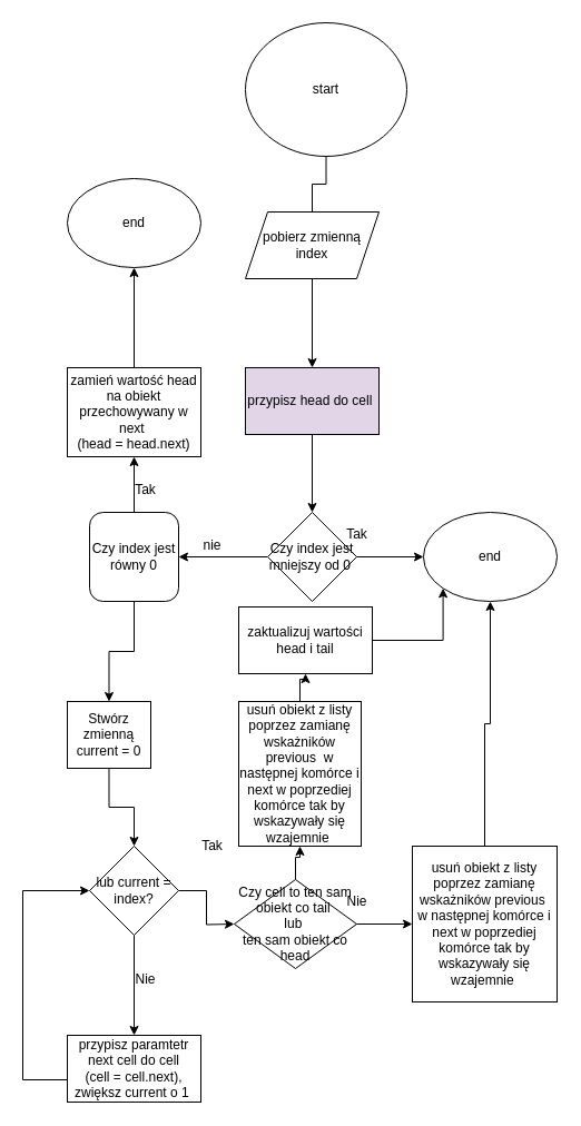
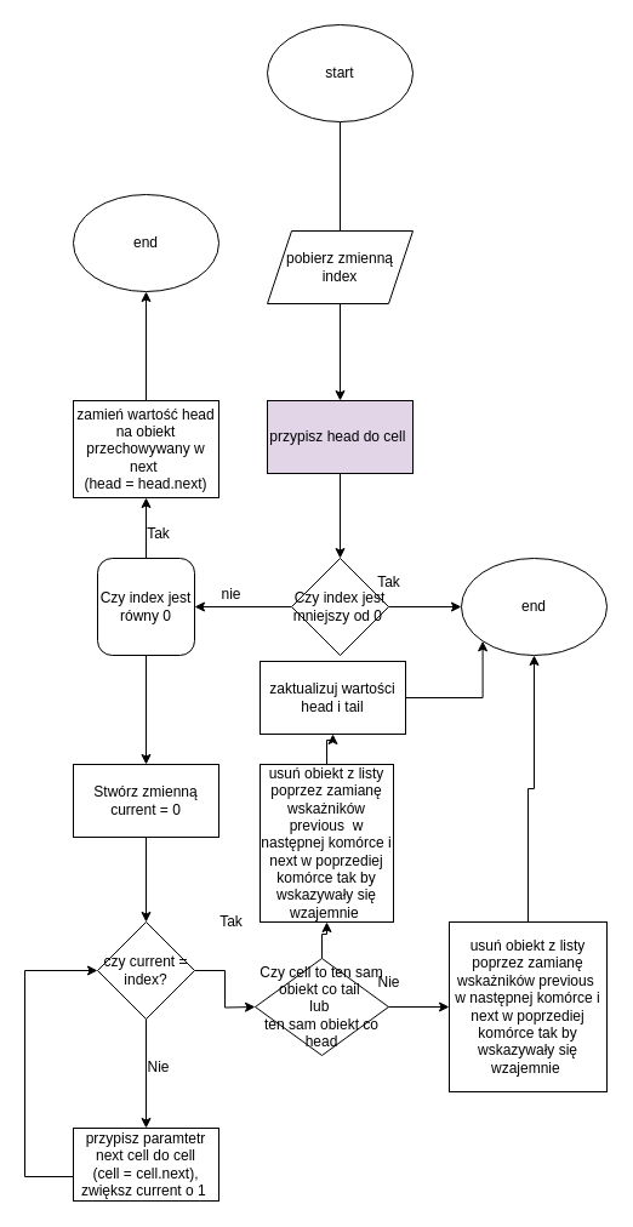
  <mxCell id="0" />
  <mxCell id="1" parent="0" />
  <mxCell id="2" value="" style="edgeStyle=orthogonalEdgeStyle;rounded=0;orthogonalLoop=1;jettySize=auto;html=1;endArrow=none;" parent="1" source="3" target="5" edge="1"><mxGeometry relative="1" as="geometry" /></mxCell>
- <mxCell id="3" value="start" style="ellipse;whiteSpace=wrap;html=1;" parent="1" vertex="1"><mxGeometry x="220" y="20" width="145" height="120" as="geometry" /></mxCell>
+ <mxCell id="3" value="start" style="ellipse;whiteSpace=wrap;html=1;" parent="1" vertex="1"><mxGeometry x="220" y="20" width="120" height="80" as="geometry" /></mxCell>
  <mxCell id="4" value="" style="edgeStyle=orthogonalEdgeStyle;rounded=0;orthogonalLoop=1;jettySize=auto;html=1;" parent="1" source="5" target="7" edge="1"><mxGeometry relative="1" as="geometry" /></mxCell>
  <mxCell id="5" value="pobierz zmienną index" style="shape=parallelogram;perimeter=parallelogramPerimeter;whiteSpace=wrap;html=1;fixedSize=1;" parent="1" vertex="1"><mxGeometry x="220" y="190" width="120" height="60" as="geometry" /></mxCell>
  <mxCell id="6" value="" style="edgeStyle=orthogonalEdgeStyle;rounded=0;orthogonalLoop=1;jettySize=auto;html=1;" parent="1" source="7" target="10" edge="1"><mxGeometry relative="1" as="geometry" /></mxCell>
  <mxCell id="7" value="przypisz head do cell&amp;nbsp;" style="whiteSpace=wrap;html=1;fillColor=#e1d5e7;" parent="1" vertex="1"><mxGeometry x="220" y="330" width="120" height="60" as="geometry" /></mxCell>
  <mxCell id="8" value="" style="edgeStyle=orthogonalEdgeStyle;rounded=0;orthogonalLoop=1;jettySize=auto;html=1;" parent="1" source="10" target="11" edge="1"><mxGeometry relative="1" as="geometry" /></mxCell>
  <mxCell id="9" value="" style="edgeStyle=orthogonalEdgeStyle;rounded=0;orthogonalLoop=1;jettySize=auto;html=1;" parent="1" source="10" target="15" edge="1"><mxGeometry relative="1" as="geometry" /></mxCell>
  <mxCell id="10" value="Czy index jest mniejszy od 0&amp;nbsp;" style="rhombus;whiteSpace=wrap;html=1;" parent="1" vertex="1"><mxGeometry x="240" y="460" width="80" height="80" as="geometry" /></mxCell>
  <mxCell id="11" value="end" style="ellipse;whiteSpace=wrap;html=1;" parent="1" vertex="1"><mxGeometry x="380" y="460" width="120" height="80" as="geometry" /></mxCell>
  <mxCell id="12" value="Tak" style="text;html=1;align=center;verticalAlign=middle;resizable=0;points=[];autosize=1;" parent="1" vertex="1"><mxGeometry x="305" y="470" width="30" height="20" as="geometry" /></mxCell>
  <mxCell id="13" value="" style="edgeStyle=orthogonalEdgeStyle;rounded=0;orthogonalLoop=1;jettySize=auto;html=1;" parent="1" source="15" target="18" edge="1"><mxGeometry relative="1" as="geometry" /></mxCell>
  <mxCell id="14" value="" style="edgeStyle=orthogonalEdgeStyle;rounded=0;orthogonalLoop=1;jettySize=auto;html=1;" parent="1" source="15" target="22" edge="1"><mxGeometry relative="1" as="geometry" /></mxCell>
  <mxCell id="15" value="Czy index jest równy 0" style="whiteSpace=wrap;html=1;rounded=1;" parent="1" vertex="1"><mxGeometry x="80" y="460" width="80" height="80" as="geometry" /></mxCell>
  <mxCell id="16" value="nie" style="text;html=1;align=center;verticalAlign=middle;resizable=0;points=[];autosize=1;" parent="1" vertex="1"><mxGeometry x="175" y="480" width="30" height="20" as="geometry" /></mxCell>
  <mxCell id="17" value="" style="edgeStyle=orthogonalEdgeStyle;rounded=0;orthogonalLoop=1;jettySize=auto;html=1;" parent="1" source="18" target="19" edge="1"><mxGeometry relative="1" as="geometry" /></mxCell>
  <mxCell id="18" value="zamień wartość head na obiekt przechowywany w next&amp;nbsp;&lt;br&gt;(head = head.next)" style="whiteSpace=wrap;html=1;" parent="1" vertex="1"><mxGeometry x="60" y="330" width="120" height="80" as="geometry" /></mxCell>
  <mxCell id="19" value="end" style="ellipse;whiteSpace=wrap;html=1;" parent="1" vertex="1"><mxGeometry x="60" y="160" width="120" height="80" as="geometry" /></mxCell>
  <mxCell id="20" value="Tak" style="text;html=1;align=center;verticalAlign=middle;resizable=0;points=[];autosize=1;" parent="1" vertex="1"><mxGeometry x="115" y="430" width="30" height="20" as="geometry" /></mxCell>
  <mxCell id="21" value="" style="edgeStyle=orthogonalEdgeStyle;rounded=0;orthogonalLoop=1;jettySize=auto;html=1;" parent="1" source="22" target="25" edge="1"><mxGeometry relative="1" as="geometry" /></mxCell>
- <mxCell id="22" value="Stwórz zmienną current = 0" style="whiteSpace=wrap;html=1;" parent="1" vertex="1"><mxGeometry x="60" y="630" width="75" height="60" as="geometry" /></mxCell>
+ <mxCell id="22" value="Stwórz zmienną current = 0" style="whiteSpace=wrap;html=1;" parent="1" vertex="1"><mxGeometry x="60" y="630" width="120" height="60" as="geometry" /></mxCell>
  <mxCell id="23" value="" style="edgeStyle=orthogonalEdgeStyle;rounded=0;orthogonalLoop=1;jettySize=auto;html=1;" parent="1" source="25" target="27" edge="1"><mxGeometry relative="1" as="geometry" /></mxCell>
  <mxCell id="24" style="edgeStyle=orthogonalEdgeStyle;rounded=0;orthogonalLoop=1;jettySize=auto;html=1;" edge="1" parent="1" source="25"><mxGeometry relative="1" as="geometry"><mxPoint x="210" y="830" as="targetPoint" /></mxGeometry></mxCell>
- <mxCell id="25" value="lub current = index?" style="rhombus;whiteSpace=wrap;html=1;" parent="1" vertex="1"><mxGeometry x="80" y="760" width="80" height="80" as="geometry" /></mxCell>
+ <mxCell id="25" value="czy current = index?" style="rhombus;whiteSpace=wrap;html=1;" parent="1" vertex="1"><mxGeometry x="80" y="760" width="80" height="80" as="geometry" /></mxCell>
  <mxCell id="26" style="edgeStyle=orthogonalEdgeStyle;rounded=0;orthogonalLoop=1;jettySize=auto;html=1;entryX=0;entryY=0.5;entryDx=0;entryDy=0;" parent="1" source="27" target="25" edge="1"><mxGeometry relative="1" as="geometry"><mxPoint x="0" y="800" as="targetPoint" /><Array as="points"><mxPoint x="20" y="970" /><mxPoint x="20" y="800" /></Array></mxGeometry></mxCell>
  <mxCell id="27" value="przypisz paramtetr next cell do cell&lt;br&gt;(cell = cell.next),&lt;br&gt;zwiększ current o 1&amp;nbsp;" style="whiteSpace=wrap;html=1;" parent="1" vertex="1"><mxGeometry x="60" y="930" width="120" height="60" as="geometry" /></mxCell>
  <mxCell id="28" value="Nie" style="text;html=1;align=center;verticalAlign=middle;resizable=0;points=[];autosize=1;" parent="1" vertex="1"><mxGeometry x="115" y="870" width="30" height="20" as="geometry" /></mxCell>
  <mxCell id="29" style="edgeStyle=orthogonalEdgeStyle;rounded=0;orthogonalLoop=1;jettySize=auto;html=1;entryX=0.5;entryY=1;entryDx=0;entryDy=0;" parent="1" source="30" target="11" edge="1"><mxGeometry relative="1" as="geometry" /></mxCell>
  <mxCell id="30" value="usuń obiekt z listy poprzez zamianę wskażników previous&amp;nbsp; w następnej komórce i next w poprzediej komórce tak by wskazywały się wzajemnie&amp;nbsp;" style="whiteSpace=wrap;html=1;" parent="1" vertex="1"><mxGeometry x="370" y="760" width="130" height="140" as="geometry" /></mxCell>
  <mxCell id="31" value="Tak" style="text;html=1;align=center;verticalAlign=middle;resizable=0;points=[];autosize=1;" parent="1" vertex="1"><mxGeometry x="175" y="750" width="30" height="20" as="geometry" /></mxCell>
  <mxCell id="32" value="" style="edgeStyle=orthogonalEdgeStyle;rounded=0;orthogonalLoop=1;jettySize=auto;html=1;" edge="1" parent="1" source="34" target="30"><mxGeometry relative="1" as="geometry" /></mxCell>
  <mxCell id="33" value="" style="edgeStyle=orthogonalEdgeStyle;rounded=0;orthogonalLoop=1;jettySize=auto;html=1;" edge="1" parent="1" source="34" target="37"><mxGeometry relative="1" as="geometry" /></mxCell>
  <mxCell id="34" value="Czy cell to ten sam obiekt co tail&amp;nbsp;&lt;br&gt;lub&amp;nbsp;&lt;br&gt;ten sam obiekt co head" style="rhombus;whiteSpace=wrap;html=1;" vertex="1" parent="1"><mxGeometry x="210" y="790" width="110" height="80" as="geometry" /></mxCell>
  <mxCell id="35" value="Nie" style="text;html=1;align=center;verticalAlign=middle;resizable=0;points=[];autosize=1;" vertex="1" parent="1"><mxGeometry x="305" y="800" width="30" height="20" as="geometry" /></mxCell>
  <mxCell id="36" value="" style="edgeStyle=orthogonalEdgeStyle;rounded=0;orthogonalLoop=1;jettySize=auto;html=1;" edge="1" parent="1" source="37" target="39"><mxGeometry relative="1" as="geometry" /></mxCell>
  <mxCell id="37" value="&lt;span&gt;usuń obiekt z listy poprzez zamianę wskażników previous&amp;nbsp; w następnej komórce i next w poprzediej komórce tak by wskazywały się wzajemnie&amp;nbsp;&lt;/span&gt;" style="whiteSpace=wrap;html=1;" vertex="1" parent="1"><mxGeometry x="214" y="630" width="110" height="130" as="geometry" /></mxCell>
  <mxCell id="38" style="edgeStyle=orthogonalEdgeStyle;rounded=0;orthogonalLoop=1;jettySize=auto;html=1;entryX=0;entryY=1;entryDx=0;entryDy=0;" edge="1" parent="1" source="39" target="11"><mxGeometry relative="1" as="geometry" /></mxCell>
  <mxCell id="39" value="zaktualizuj wartości head i tail" style="whiteSpace=wrap;html=1;" vertex="1" parent="1"><mxGeometry x="214" y="545" width="120" height="60" as="geometry" /></mxCell>
